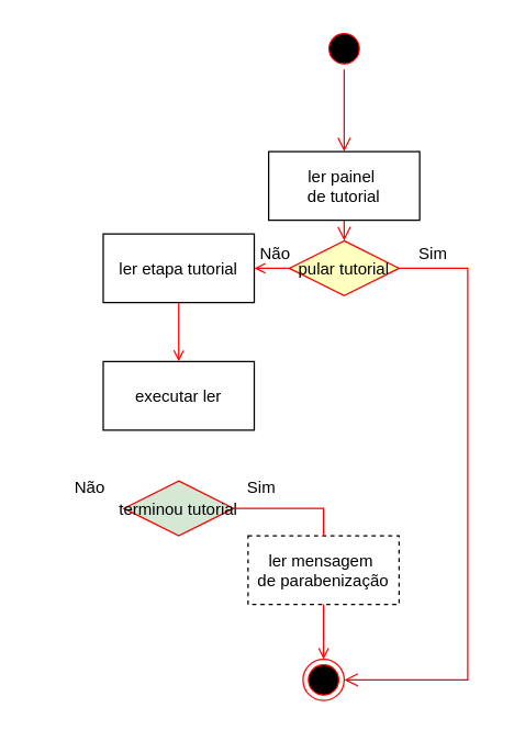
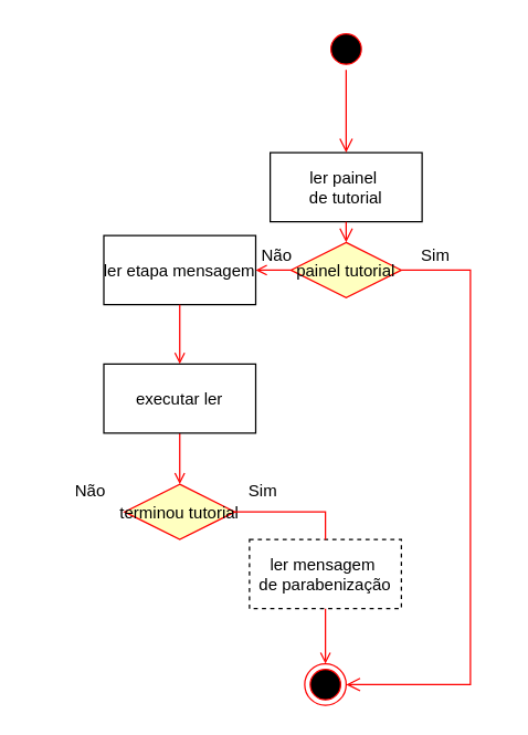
  <mxCell id="0" />
  <mxCell id="1" parent="0" />
+ <mxCell id="2" value="" style="endArrow=open;strokeColor=#FF0000;endFill=1;rounded=0;exitX=0.5;exitY=1;exitDx=0;exitDy=0;entryX=0.5;entryY=0;entryDx=0;entryDy=0;" parent="1" source="6" target="14" edge="1"><mxGeometry relative="1" as="geometry"><mxPoint x="189.035" y="430" as="sourcePoint" /><mxPoint x="355.465" y="353" as="targetPoint" /></mxGeometry></mxCell>
  <mxCell id="3" value="" style="ellipse;shape=startState;fillColor=#000000;strokeColor=#ff0000;" parent="1" vertex="1"><mxGeometry x="235" y="20" width="30" height="30" as="geometry" /></mxCell>
- <mxCell id="4" value="ler etapa tutorial" style="" parent="1" vertex="1"><mxGeometry x="74.5" y="170" width="110" height="50" as="geometry" /></mxCell>
+ <mxCell id="4" value="ler etapa mensagem" style="" parent="1" vertex="1"><mxGeometry x="74.5" y="170" width="110" height="50" as="geometry" /></mxCell>
  <mxCell id="5" value="" style="endArrow=open;strokeColor=#FF0000;endFill=1;rounded=0;exitX=0;exitY=0.5;exitDx=0;exitDy=0;" parent="1" source="8" target="4" edge="1"><mxGeometry relative="1" as="geometry"><mxPoint x="170.558" y="250" as="sourcePoint" /></mxGeometry></mxCell>
  <mxCell id="6" value="executar ler" style="" parent="1" vertex="1"><mxGeometry x="74.5" y="263" width="110" height="50" as="geometry" /></mxCell>
  <mxCell id="7" value="" style="endArrow=open;strokeColor=#FF0000;endFill=1;rounded=0" parent="1" source="4" target="6" edge="1"><mxGeometry relative="1" as="geometry" /></mxCell>
- <mxCell id="8" value="pular tutorial" style="rhombus;fillColor=#ffffc0;strokeColor=#ff0000;" parent="1" vertex="1"><mxGeometry x="210" y="175" width="80" height="40" as="geometry" /></mxCell>
+ <mxCell id="8" value="painel tutorial" style="rhombus;fillColor=#ffffc0;strokeColor=#ff0000;" parent="1" vertex="1"><mxGeometry x="210" y="175" width="80" height="40" as="geometry" /></mxCell>
  <mxCell id="9" value="ler painel &#10;de tutorial" style="" parent="1" vertex="1"><mxGeometry x="195" y="110" width="110" height="50" as="geometry" /></mxCell>
  <mxCell id="10" value="" style="edgeStyle=elbowEdgeStyle;elbow=horizontal;verticalAlign=bottom;endArrow=open;endSize=8;strokeColor=#FF0000;endFill=1;rounded=0;entryX=0.5;entryY=0;entryDx=0;entryDy=0;exitX=0.5;exitY=1;exitDx=0;exitDy=0;" parent="1" source="3" target="9" edge="1"><mxGeometry x="-64.5" y="-88" as="geometry"><mxPoint x="179.5" y="260" as="targetPoint" /><mxPoint x="180" y="170" as="sourcePoint" /></mxGeometry></mxCell>
  <mxCell id="11" value="" style="ellipse;shape=endState;fillColor=#000000;strokeColor=#ff0000" parent="1" vertex="1"><mxGeometry x="220" y="480" width="30" height="30" as="geometry" /></mxCell>
  <mxCell id="12" value="" style="edgeStyle=elbowEdgeStyle;elbow=horizontal;verticalAlign=bottom;endArrow=open;endSize=8;strokeColor=#FF0000;endFill=1;rounded=0;exitX=1;exitY=0.5;exitDx=0;exitDy=0;entryX=1;entryY=0.5;entryDx=0;entryDy=0;" parent="1" target="11" edge="1" source="8"><mxGeometry x="100" y="40" as="geometry"><mxPoint x="250" y="480" as="targetPoint" /><mxPoint x="210" y="111.25" as="sourcePoint" /><Array as="points"><mxPoint x="340" y="453.75" /><mxPoint x="290" y="503.75" /></Array></mxGeometry></mxCell>
  <mxCell id="13" value="" style="edgeStyle=elbowEdgeStyle;elbow=horizontal;verticalAlign=bottom;endArrow=open;endSize=8;strokeColor=#FF0000;endFill=1;rounded=0;entryX=0.5;entryY=0;entryDx=0;entryDy=0;exitX=0.5;exitY=1;exitDx=0;exitDy=0;" parent="1" source="9" target="8" edge="1"><mxGeometry x="100" y="40" as="geometry"><mxPoint x="169.5" y="250" as="targetPoint" /><mxPoint x="170" y="180" as="sourcePoint" /></mxGeometry></mxCell>
- <mxCell id="14" value="terminou tutorial" style="rhombus;fillColor=#d5e8d4;strokeColor=#ff0000;" parent="1" vertex="1"><mxGeometry x="89.5" y="350" width="80" height="40" as="geometry" /></mxCell>
+ <mxCell id="14" value="terminou tutorial" style="rhombus;fillColor=#ffffc0;strokeColor=#ff0000;" parent="1" vertex="1"><mxGeometry x="89.5" y="350" width="80" height="40" as="geometry" /></mxCell>
  <mxCell id="15" value="ler mensagem &#10;de parabenização" style="dashed=1;" parent="1" vertex="1"><mxGeometry x="180" y="390" width="110" height="50" as="geometry" /></mxCell>
  <mxCell id="16" value="" style="endArrow=none;strokeColor=#FF0000;endFill=1;rounded=0;entryX=0.5;entryY=0;entryDx=0;entryDy=0;exitX=1;exitY=0.5;exitDx=0;exitDy=0;" parent="1" source="14" target="15" edge="1"><mxGeometry relative="1" as="geometry"><mxPoint x="140" y="230" as="sourcePoint" /><mxPoint x="140" y="280" as="targetPoint" /><Array as="points"><mxPoint x="235" y="370" /></Array></mxGeometry></mxCell>
  <mxCell id="17" value="" style="endArrow=open;strokeColor=#FF0000;endFill=1;rounded=0;entryX=0.5;entryY=0;entryDx=0;entryDy=0;exitX=0.5;exitY=1;exitDx=0;exitDy=0;" parent="1" source="15" target="11" edge="1"><mxGeometry relative="1" as="geometry"><mxPoint x="150" y="240" as="sourcePoint" /><mxPoint x="150" y="290" as="targetPoint" /></mxGeometry></mxCell>
  <mxCell id="18" value="&lt;font face=&quot;Helvetica&quot;&gt;Sim&lt;/font&gt;" style="text;html=1;align=center;verticalAlign=middle;whiteSpace=wrap;rounded=0;fontFamily=Architects Daughter;fontSource=https%3A%2F%2Ffonts.googleapis.com%2Fcss%3Ffamily%3DArchitects%2BDaughter;" parent="1" vertex="1"><mxGeometry x="270" y="170" width="90" height="30" as="geometry" /></mxCell>
  <mxCell id="19" value="&lt;font face=&quot;Helvetica&quot;&gt;Não&lt;/font&gt;" style="text;html=1;align=center;verticalAlign=middle;whiteSpace=wrap;rounded=0;fontFamily=Architects Daughter;fontSource=https%3A%2F%2Ffonts.googleapis.com%2Fcss%3Ffamily%3DArchitects%2BDaughter;" parent="1" vertex="1"><mxGeometry x="154.5" y="170" width="90" height="30" as="geometry" /></mxCell>
  <mxCell id="20" value="&lt;font face=&quot;Helvetica&quot;&gt;Sim&lt;/font&gt;" style="text;html=1;align=center;verticalAlign=middle;whiteSpace=wrap;rounded=0;fontFamily=Architects Daughter;fontSource=https%3A%2F%2Ffonts.googleapis.com%2Fcss%3Ffamily%3DArchitects%2BDaughter;" parent="1" vertex="1"><mxGeometry x="145" y="340" width="90" height="30" as="geometry" /></mxCell>
  <mxCell id="21" value="&lt;font face=&quot;Helvetica&quot;&gt;Não&lt;/font&gt;" style="text;html=1;align=center;verticalAlign=middle;whiteSpace=wrap;rounded=0;fontFamily=Architects Daughter;fontSource=https%3A%2F%2Ffonts.googleapis.com%2Fcss%3Ffamily%3DArchitects%2BDaughter;" parent="1" vertex="1"><mxGeometry x="20" y="340" width="90" height="30" as="geometry" /></mxCell>
